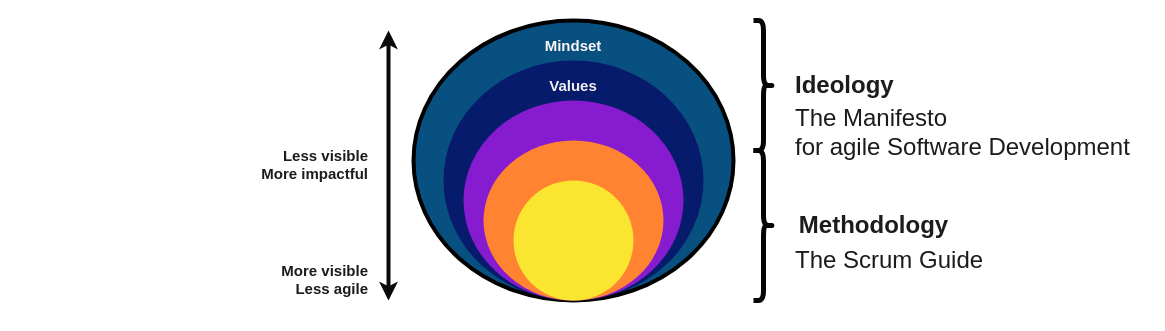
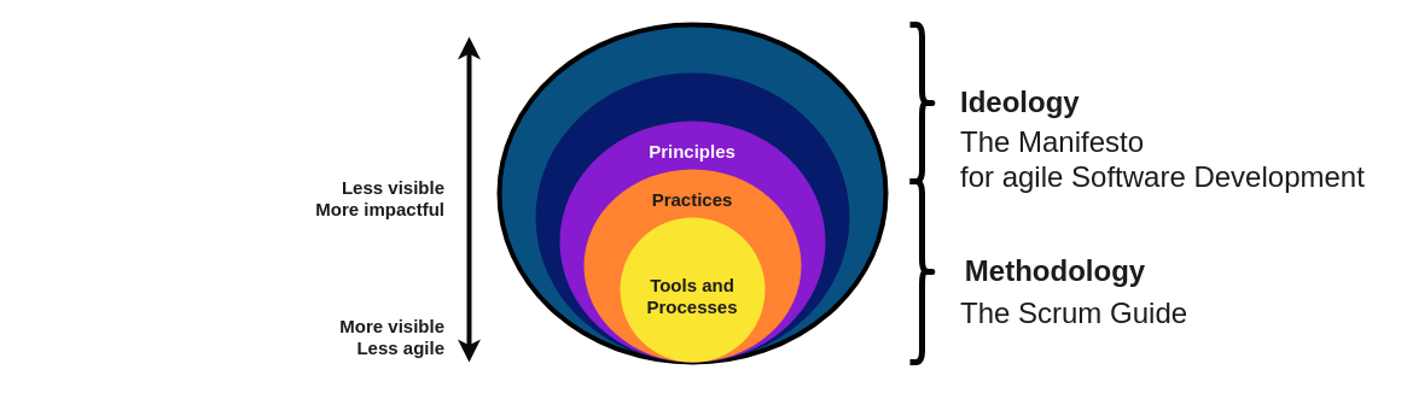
  <mxCell id="0" />
  <mxCell id="1" parent="0" />
  <mxCell id="2" value="" style="ellipse;whiteSpace=wrap;html=1;fillColor=#085080;fontColor=#ffffff;strokeColor=#000000;sketch=0;strokeWidth=4;fontFamily=Helvetica;" parent="1" vertex="1"><mxGeometry x="413" y="20" width="320" height="280" as="geometry" /></mxCell>
  <mxCell id="3" value="" style="ellipse;whiteSpace=wrap;html=1;fillColor=#061B6B;fontColor=#ffffff;strokeColor=none;sketch=0;fontFamily=Helvetica;" parent="1" vertex="1"><mxGeometry x="443" y="60" width="260" height="240" as="geometry" /></mxCell>
  <mxCell id="4" value="" style="ellipse;whiteSpace=wrap;html=1;fillColor=#871BCF;strokeColor=none;sketch=0;gradientColor=none;fontFamily=Helvetica;" parent="1" vertex="1"><mxGeometry x="463" y="100" width="220" height="200" as="geometry" /></mxCell>
  <mxCell id="5" value="" style="ellipse;whiteSpace=wrap;html=1;fillColor=#FF8330;strokeColor=none;sketch=0;fontFamily=Helvetica;" parent="1" vertex="1"><mxGeometry x="483" y="140" width="180" height="160" as="geometry" /></mxCell>
  <mxCell id="6" value="" style="ellipse;whiteSpace=wrap;html=1;fillColor=#FAE630;strokeColor=none;fontColor=#ffffff;sketch=0;fontFamily=Helvetica;" parent="1" vertex="1"><mxGeometry x="513" y="180" width="120" height="120" as="geometry" /></mxCell>
- <mxCell id="7" value="&lt;b style=&quot;font-size: 15px;&quot;&gt;Mindset&lt;/b&gt;" style="text;html=1;strokeColor=none;fillColor=none;align=center;verticalAlign=middle;whiteSpace=wrap;rounded=0;fontSize=15;sketch=0;fontColor=#FFF8F9;fontFamily=Helvetica;" parent="1" vertex="1"><mxGeometry x="543" y="30" width="60" height="30" as="geometry" /></mxCell>
- <mxCell id="8" value="&lt;b style=&quot;font-size: 15px&quot;&gt;Values&lt;/b&gt;" style="text;html=1;strokeColor=none;fillColor=none;align=center;verticalAlign=middle;whiteSpace=wrap;rounded=0;fontSize=15;sketch=0;fontColor=#F0F0F0;fontFamily=Helvetica;" parent="1" vertex="1"><mxGeometry x="543" y="70" width="60" height="30" as="geometry" /></mxCell>
+ <mxCell id="9" value="&lt;b style=&quot;font-size: 15px&quot;&gt;Principles&lt;/b&gt;" style="text;html=1;strokeColor=none;fillColor=none;align=center;verticalAlign=middle;whiteSpace=wrap;rounded=0;fontSize=15;fontColor=#FAFAFA;sketch=0;fontFamily=Helvetica;" parent="1" vertex="1"><mxGeometry x="543" y="110" width="60" height="30" as="geometry" /></mxCell>
+ <mxCell id="10" value="&lt;b style=&quot;font-size: 15px&quot;&gt;Practices&lt;/b&gt;" style="text;html=1;strokeColor=none;fillColor=none;align=center;verticalAlign=middle;whiteSpace=wrap;rounded=0;fontSize=15;fontColor=#1C1C1C;sketch=0;fontFamily=Helvetica;" parent="1" vertex="1"><mxGeometry x="543" y="150" width="60" height="30" as="geometry" /></mxCell>
+ <mxCell id="11" value="&lt;b style=&quot;font-size: 15px&quot;&gt;Tools and Processes&lt;/b&gt;" style="text;html=1;strokeColor=none;fillColor=none;align=center;verticalAlign=middle;whiteSpace=wrap;rounded=0;fontSize=15;fontColor=#1C1C1C;sketch=0;fontFamily=Helvetica;" parent="1" vertex="1"><mxGeometry x="523" y="230" width="100" height="30" as="geometry" /></mxCell>
  <mxCell id="12" value="" style="shape=curlyBracket;whiteSpace=wrap;html=1;rounded=1;flipH=1;fontSize=15;fontColor=#1C1C1C;fillColor=#1DA971;strokeColor=#050505;strokeWidth=5;sketch=0;fontFamily=Helvetica;" parent="1" vertex="1"><mxGeometry x="753" y="150" width="20" height="150" as="geometry" /></mxCell>
  <mxCell id="13" value="" style="shape=curlyBracket;whiteSpace=wrap;html=1;rounded=1;flipH=1;fontSize=15;fontColor=#1C1C1C;fillColor=#1DA971;strokeColor=#050505;strokeWidth=5;sketch=0;fontFamily=Helvetica;" parent="1" vertex="1"><mxGeometry x="753" y="20" width="20" height="130" as="geometry" /></mxCell>
  <mxCell id="14" value="Methodology" style="text;strokeColor=none;fillColor=none;html=1;fontSize=24;fontStyle=1;verticalAlign=middle;align=center;fontColor=#1C1C1C;sketch=0;fontFamily=Helvetica;" parent="1" vertex="1"><mxGeometry x="793" y="205" width="160" height="40" as="geometry" /></mxCell>
  <mxCell id="15" value="Ideology" style="text;strokeColor=none;fillColor=none;html=1;fontSize=24;fontStyle=1;verticalAlign=middle;align=left;fontColor=#1C1C1C;sketch=0;fontFamily=Helvetica;" parent="1" vertex="1"><mxGeometry x="793" y="65" width="160" height="40" as="geometry" /></mxCell>
  <mxCell id="16" value="The Manifesto &lt;br&gt;for agile Software Development" style="text;strokeColor=none;fillColor=none;html=1;fontSize=24;fontStyle=0;verticalAlign=top;align=left;fontColor=#1C1C1C;sketch=0;fontFamily=Helvetica;" parent="1" vertex="1"><mxGeometry x="793" y="97" width="350" height="70" as="geometry" /></mxCell>
  <mxCell id="17" value="The Scrum Guide" style="text;strokeColor=none;fillColor=none;html=1;fontSize=24;fontStyle=0;verticalAlign=top;align=left;fontColor=#1C1C1C;sketch=0;fontFamily=Helvetica;" parent="1" vertex="1"><mxGeometry x="793" y="239" width="340" height="70" as="geometry" /></mxCell>
  <mxCell id="18" value="" style="endArrow=classic;startArrow=classic;html=1;fontSize=15;fontColor=#FFF8F9;strokeColor=#0A0909;strokeWidth=4;fontFamily=Helvetica;" parent="1" edge="1"><mxGeometry width="50" height="50" relative="1" as="geometry"><mxPoint x="388" y="300" as="sourcePoint" /><mxPoint x="388" y="30" as="targetPoint" /></mxGeometry></mxCell>
  <mxCell id="19" value="&lt;b&gt;More visible&lt;br&gt;Less agile&lt;br&gt;&lt;/b&gt;" style="text;html=1;strokeColor=none;fillColor=none;align=right;verticalAlign=bottom;whiteSpace=wrap;rounded=0;fontSize=15;fontColor=#1C1C1C;sketch=0;" parent="1" vertex="1"><mxGeometry x="20" y="270" width="350" height="30" as="geometry" /></mxCell>
  <mxCell id="20" value="&lt;b style=&quot;font-size: 15px&quot;&gt;Less visible&lt;br&gt;More impactful&lt;br&gt;&lt;/b&gt;" style="text;html=1;strokeColor=none;fillColor=none;align=right;verticalAlign=top;whiteSpace=wrap;rounded=0;fontSize=15;fontColor=#1C1C1C;sketch=0;" parent="1" vertex="1"><mxGeometry x="20" y="140" width="350" height="30" as="geometry" /></mxCell>
